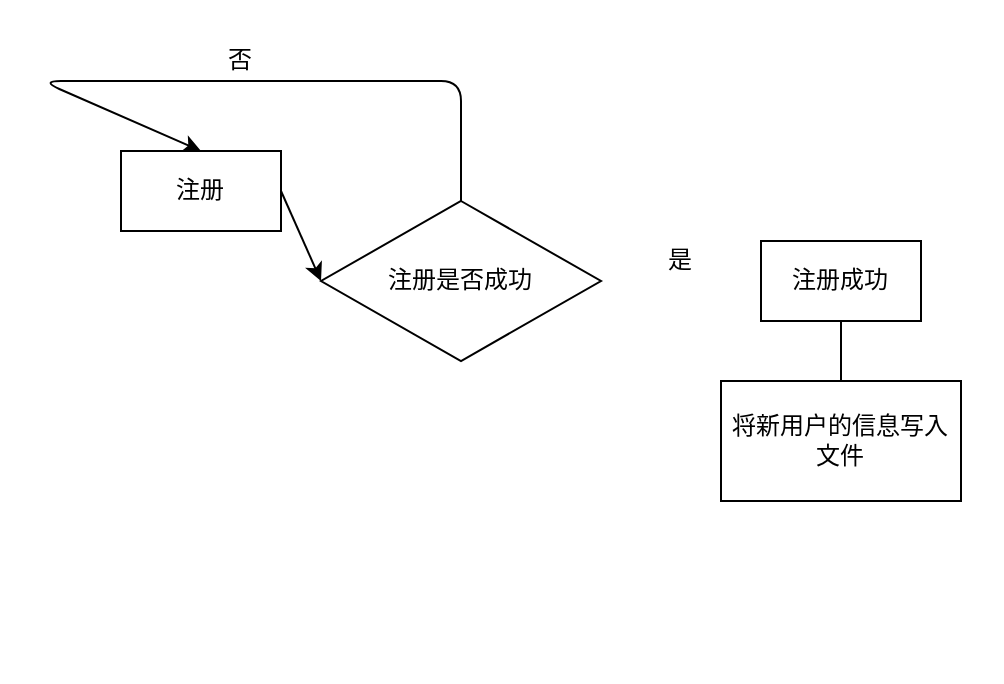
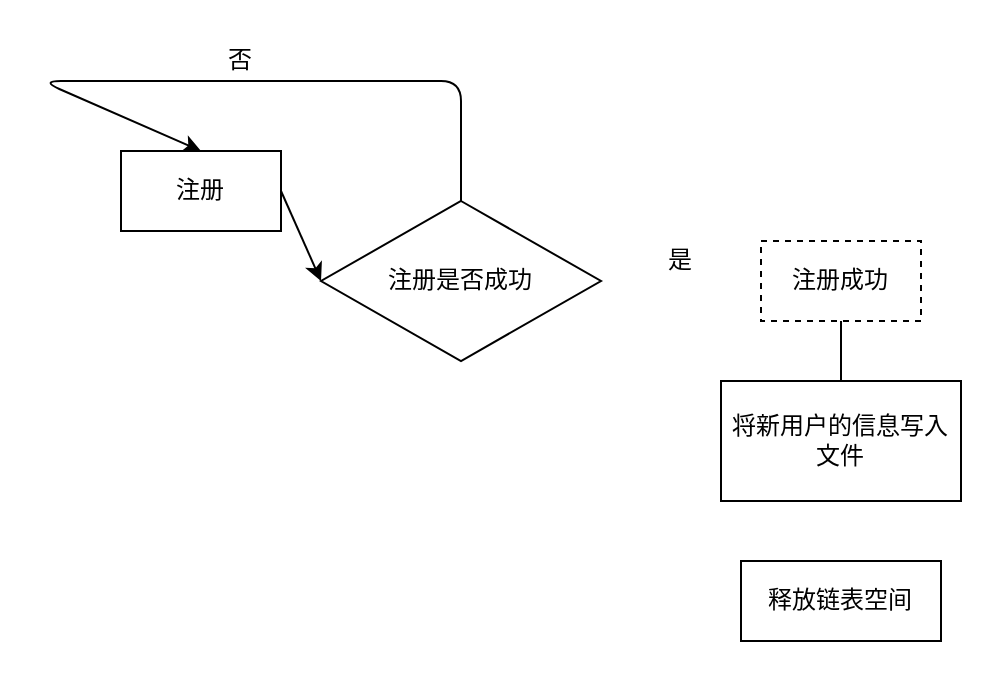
  <mxCell id="0" />
  <mxCell id="1" parent="0" />
- <mxCell id="2" value="注册成功" style="rounded=0;whiteSpace=wrap;html=1;" vertex="1" parent="1"><mxGeometry x="380" y="120" width="80" height="40" as="geometry" /></mxCell>
+ <mxCell id="2" value="注册成功" style="rounded=0;whiteSpace=wrap;html=1;dashed=1;" vertex="1" parent="1"><mxGeometry x="380" y="120" width="80" height="40" as="geometry" /></mxCell>
  <mxCell id="3" value="注册是否成功" style="rhombus;whiteSpace=wrap;html=1;" vertex="1" parent="1"><mxGeometry x="160" y="100" width="140" height="80" as="geometry" /></mxCell>
  <mxCell id="4" value="注册" style="rounded=0;whiteSpace=wrap;html=1;" vertex="1" parent="1"><mxGeometry x="60" y="75" width="80" height="40" as="geometry" /></mxCell>
  <mxCell id="5" value="" style="endArrow=classic;html=1;exitX=1;exitY=0.5;exitDx=0;exitDy=0;entryX=0;entryY=0.5;entryDx=0;entryDy=0;" edge="1" parent="1" source="4" target="3"><mxGeometry width="50" height="50" relative="1" as="geometry"><mxPoint x="290" y="170" as="sourcePoint" /><mxPoint x="340" y="120" as="targetPoint" /></mxGeometry></mxCell>
  <mxCell id="6" value="是" style="text;html=1;strokeColor=none;fillColor=none;align=center;verticalAlign=middle;whiteSpace=wrap;rounded=0;" vertex="1" parent="1"><mxGeometry x="320" y="120" width="40" height="20" as="geometry" /></mxCell>
  <mxCell id="7" value="" style="endArrow=classic;html=1;exitX=0.5;exitY=0;exitDx=0;exitDy=0;entryX=0.5;entryY=0;entryDx=0;entryDy=0;" edge="1" parent="1" source="3" target="4"><mxGeometry width="50" height="50" relative="1" as="geometry"><mxPoint x="290" y="170" as="sourcePoint" /><mxPoint x="340" y="120" as="targetPoint" /><Array as="points"><mxPoint x="230" y="40" /><mxPoint x="20" y="40" /></Array></mxGeometry></mxCell>
  <mxCell id="8" value="否" style="text;html=1;strokeColor=none;fillColor=none;align=center;verticalAlign=middle;whiteSpace=wrap;rounded=0;" vertex="1" parent="1"><mxGeometry x="100" y="20" width="40" height="20" as="geometry" /></mxCell>
  <mxCell id="9" value="将新用户的信息写入文件" style="rounded=0;whiteSpace=wrap;html=1;" vertex="1" parent="1"><mxGeometry x="360" y="190" width="120" height="60" as="geometry" /></mxCell>
+ <mxCell id="10" value="释放链表空间" style="rounded=0;whiteSpace=wrap;html=1;" vertex="1" parent="1"><mxGeometry x="370" y="280" width="100" height="40" as="geometry" /></mxCell>
  <mxCell id="11" value="" style="endArrow=none;html=1;exitX=0.5;exitY=0;exitDx=0;exitDy=0;entryX=0.5;entryY=1;entryDx=0;entryDy=0;" edge="1" parent="1" source="9" target="2"><mxGeometry width="50" height="50" relative="1" as="geometry"><mxPoint x="290" y="170" as="sourcePoint" /><mxPoint x="340" y="120" as="targetPoint" /></mxGeometry></mxCell>
